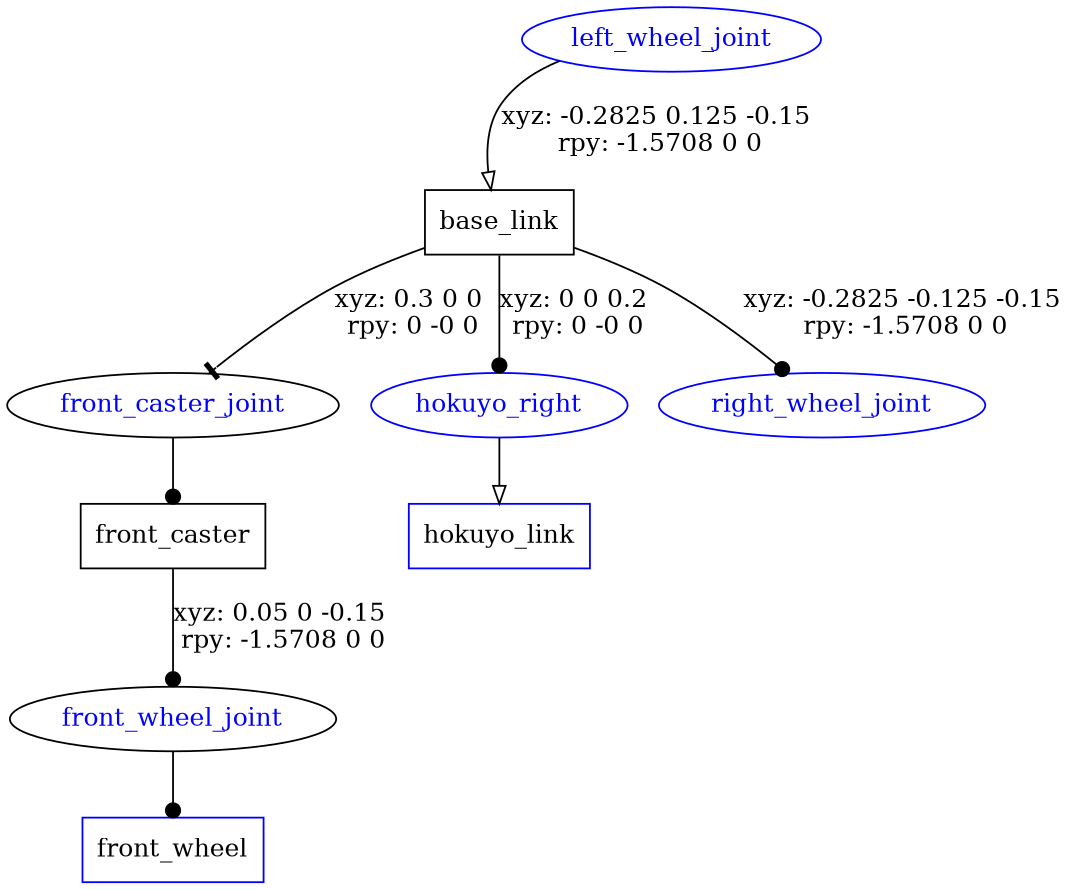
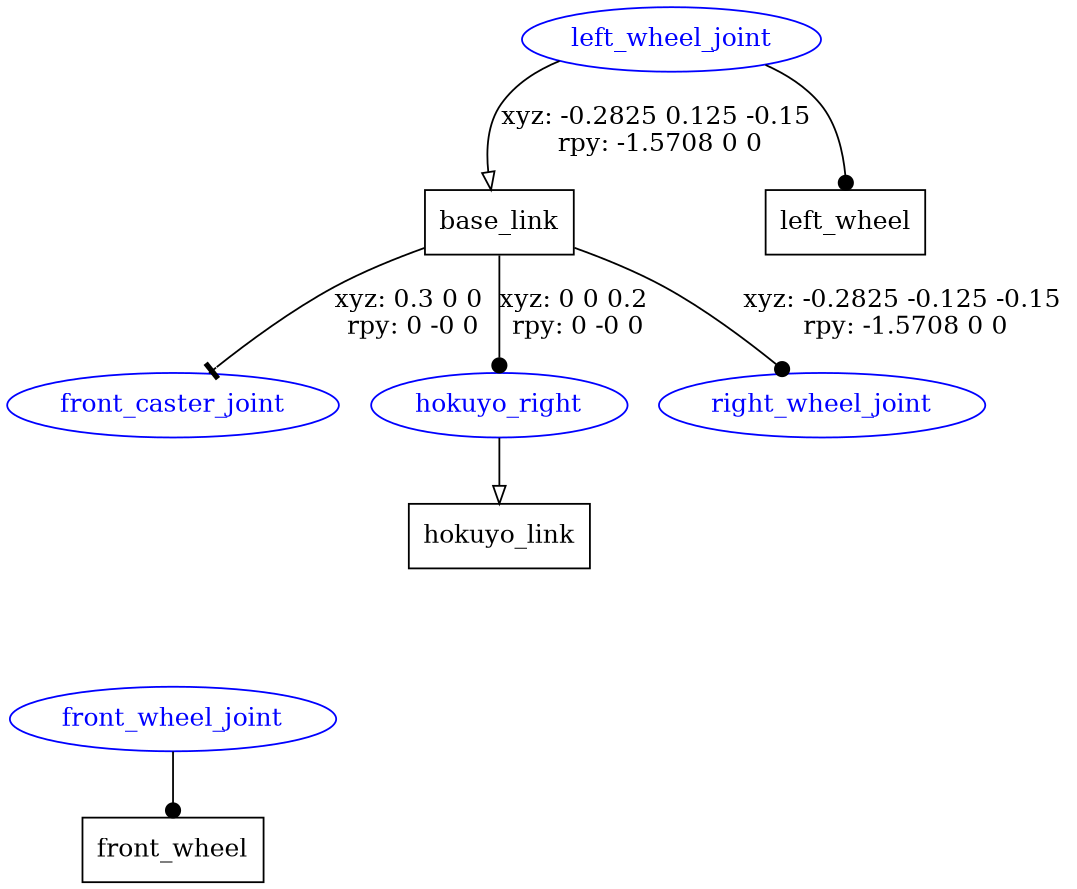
  digraph {
    node [shape=box]
    edge [arrowhead=dot]
    n1 [label=base_link]
-   front_caster_joint [color=black fontcolor=blue shape=ellipse]
+   front_caster_joint [color=blue fontcolor=blue shape=ellipse]
    n3 [color=blue fontcolor=blue label=hokuyo_right shape=ellipse]
    right_wheel_joint [color=blue fontcolor=blue shape=ellipse]
-   n5 [label=front_caster]
-   n6 [label=hokuyo_link color=blue]
+   n6 [label=hokuyo_link]
    left_wheel_joint [color=blue fontcolor=blue shape=ellipse]
-   front_wheel_joint [color=black fontcolor=blue shape=ellipse]
-   n10 [label=front_wheel color=blue]
+   n8 [label=left_wheel]
+   front_wheel_joint [color=blue fontcolor=blue shape=ellipse]
+   n10 [label=front_wheel]
    n1 -> front_caster_joint [arrowhead=tee label="xyz: 0.3 0 0 \nrpy: 0 -0 0"]
    n1 -> n3 [label="xyz: 0 0 0.2 \nrpy: 0 -0 0"]
    n1 -> right_wheel_joint [label="xyz: -0.2825 -0.125 -0.15 \nrpy: -1.5708 0 0"]
-   front_caster_joint -> n5
    n3 -> n6 [arrowhead=onormal]
-   n5 -> front_wheel_joint [label="xyz: 0.05 0 -0.15 \nrpy: -1.5708 0 0"]
    left_wheel_joint -> n1 [arrowhead=onormal label="xyz: -0.2825 0.125 -0.15 \nrpy: -1.5708 0 0"]
+   left_wheel_joint -> n8
    front_wheel_joint -> n10
  }
